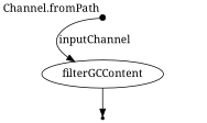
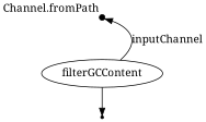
  digraph {
    fontname="Noto Serif"
    node [shape=point fontname="Noto Serif"]
    edge [fontname="Noto Serif"]
    v0 [fixedsize=true width=0.1 xlabel="Channel.fromPath"]
    n2 [label=filterGCContent shape=""]
    v2
-   v0 -> n2 [label=inputChannel]
+   n2 -> v0 [label=inputChannel]
    n2 -> v2
  }
